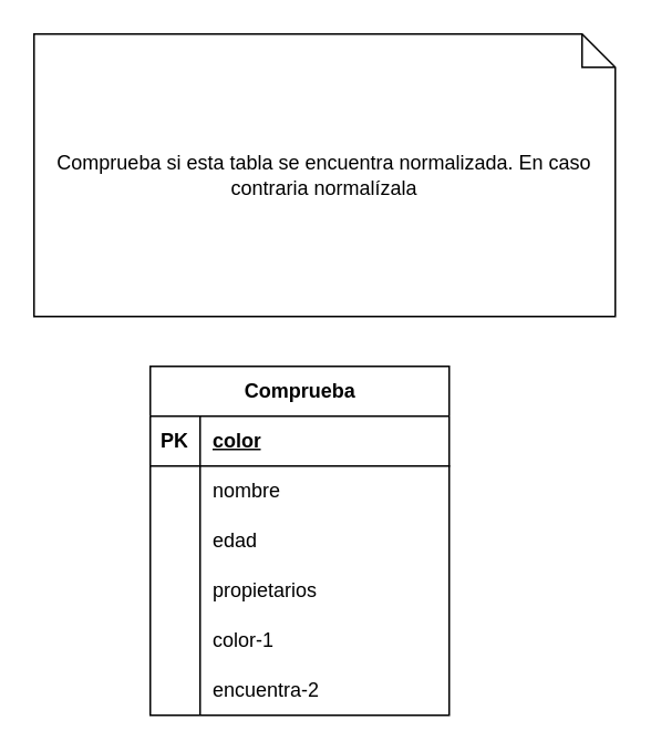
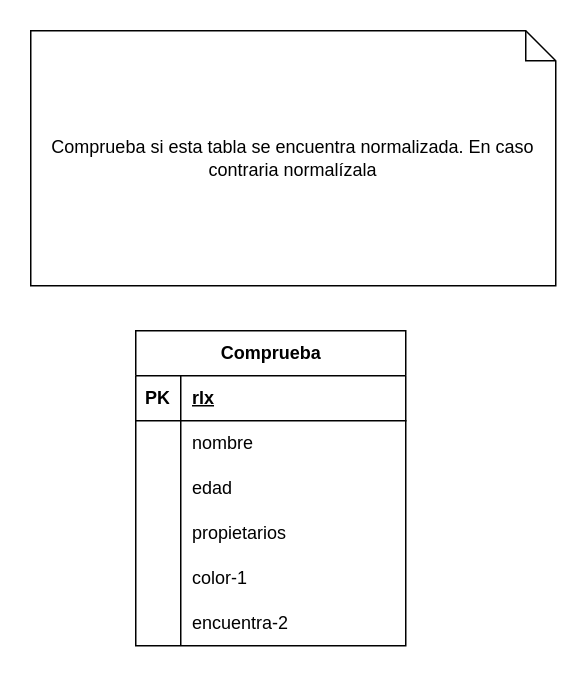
  <mxCell id="0" />
  <mxCell id="1" parent="0" />
  <mxCell id="2" value="Comprueba" style="shape=table;startSize=30;container=1;collapsible=1;childLayout=tableLayout;fixedRows=1;rowLines=0;fontStyle=1;align=center;resizeLast=1;html=1;" vertex="1" parent="1"><mxGeometry x="90" y="220" width="180" height="210" as="geometry"><mxRectangle x="330" y="220" width="80" height="30" as="alternateBounds" /></mxGeometry></mxCell>
  <mxCell id="3" value="" style="shape=tableRow;horizontal=0;startSize=0;swimlaneHead=0;swimlaneBody=0;fillColor=none;collapsible=0;dropTarget=0;points=[[0,0.5],[1,0.5]];portConstraint=eastwest;top=0;left=0;right=0;bottom=1;" vertex="1" parent="2"><mxGeometry y="30" width="180" height="30" as="geometry" /></mxCell>
  <mxCell id="4" value="PK" style="shape=partialRectangle;connectable=0;fillColor=none;top=0;left=0;bottom=0;right=0;fontStyle=1;overflow=hidden;whiteSpace=wrap;html=1;" vertex="1" parent="3"><mxGeometry width="30" height="30" as="geometry"><mxRectangle width="30" height="30" as="alternateBounds" /></mxGeometry></mxCell>
- <mxCell id="5" value="color" style="shape=partialRectangle;connectable=0;fillColor=none;top=0;left=0;bottom=0;right=0;align=left;spacingLeft=6;fontStyle=5;overflow=hidden;whiteSpace=wrap;html=1;" vertex="1" parent="3"><mxGeometry x="30" width="150" height="30" as="geometry"><mxRectangle width="150" height="30" as="alternateBounds" /></mxGeometry></mxCell>
+ <mxCell id="5" value="rlx" style="shape=partialRectangle;connectable=0;fillColor=none;top=0;left=0;bottom=0;right=0;align=left;spacingLeft=6;fontStyle=5;overflow=hidden;whiteSpace=wrap;html=1;" vertex="1" parent="3"><mxGeometry x="30" width="150" height="30" as="geometry"><mxRectangle width="150" height="30" as="alternateBounds" /></mxGeometry></mxCell>
  <mxCell id="6" value="" style="shape=tableRow;horizontal=0;startSize=0;swimlaneHead=0;swimlaneBody=0;fillColor=none;collapsible=0;dropTarget=0;points=[[0,0.5],[1,0.5]];portConstraint=eastwest;top=0;left=0;right=0;bottom=0;" vertex="1" parent="2"><mxGeometry y="60" width="180" height="30" as="geometry" /></mxCell>
  <mxCell id="7" value="" style="shape=partialRectangle;connectable=0;fillColor=none;top=0;left=0;bottom=0;right=0;editable=1;overflow=hidden;whiteSpace=wrap;html=1;" vertex="1" parent="6"><mxGeometry width="30" height="30" as="geometry"><mxRectangle width="30" height="30" as="alternateBounds" /></mxGeometry></mxCell>
  <mxCell id="8" value="nombre" style="shape=partialRectangle;connectable=0;fillColor=none;top=0;left=0;bottom=0;right=0;align=left;spacingLeft=6;overflow=hidden;whiteSpace=wrap;html=1;" vertex="1" parent="6"><mxGeometry x="30" width="150" height="30" as="geometry"><mxRectangle width="150" height="30" as="alternateBounds" /></mxGeometry></mxCell>
  <mxCell id="9" value="" style="shape=tableRow;horizontal=0;startSize=0;swimlaneHead=0;swimlaneBody=0;fillColor=none;collapsible=0;dropTarget=0;points=[[0,0.5],[1,0.5]];portConstraint=eastwest;top=0;left=0;right=0;bottom=0;" vertex="1" parent="2"><mxGeometry y="90" width="180" height="30" as="geometry" /></mxCell>
  <mxCell id="10" value="" style="shape=partialRectangle;connectable=0;fillColor=none;top=0;left=0;bottom=0;right=0;editable=1;overflow=hidden;whiteSpace=wrap;html=1;" vertex="1" parent="9"><mxGeometry width="30" height="30" as="geometry"><mxRectangle width="30" height="30" as="alternateBounds" /></mxGeometry></mxCell>
  <mxCell id="11" value="edad" style="shape=partialRectangle;connectable=0;fillColor=none;top=0;left=0;bottom=0;right=0;align=left;spacingLeft=6;overflow=hidden;whiteSpace=wrap;html=1;" vertex="1" parent="9"><mxGeometry x="30" width="150" height="30" as="geometry"><mxRectangle width="150" height="30" as="alternateBounds" /></mxGeometry></mxCell>
  <mxCell id="12" value="" style="shape=tableRow;horizontal=0;startSize=0;swimlaneHead=0;swimlaneBody=0;fillColor=none;collapsible=0;dropTarget=0;points=[[0,0.5],[1,0.5]];portConstraint=eastwest;top=0;left=0;right=0;bottom=0;" vertex="1" parent="2"><mxGeometry y="120" width="180" height="30" as="geometry" /></mxCell>
  <mxCell id="13" value="" style="shape=partialRectangle;connectable=0;fillColor=none;top=0;left=0;bottom=0;right=0;editable=1;overflow=hidden;whiteSpace=wrap;html=1;" vertex="1" parent="12"><mxGeometry width="30" height="30" as="geometry"><mxRectangle width="30" height="30" as="alternateBounds" /></mxGeometry></mxCell>
  <mxCell id="14" value="propietarios" style="shape=partialRectangle;connectable=0;fillColor=none;top=0;left=0;bottom=0;right=0;align=left;spacingLeft=6;overflow=hidden;whiteSpace=wrap;html=1;" vertex="1" parent="12"><mxGeometry x="30" width="150" height="30" as="geometry"><mxRectangle width="150" height="30" as="alternateBounds" /></mxGeometry></mxCell>
  <mxCell id="15" style="shape=tableRow;horizontal=0;startSize=0;swimlaneHead=0;swimlaneBody=0;fillColor=none;collapsible=0;dropTarget=0;points=[[0,0.5],[1,0.5]];portConstraint=eastwest;top=0;left=0;right=0;bottom=0;" vertex="1" parent="2"><mxGeometry y="150" width="180" height="30" as="geometry" /></mxCell>
  <mxCell id="16" style="shape=partialRectangle;connectable=0;fillColor=none;top=0;left=0;bottom=0;right=0;editable=1;overflow=hidden;whiteSpace=wrap;html=1;" vertex="1" parent="15"><mxGeometry width="30" height="30" as="geometry"><mxRectangle width="30" height="30" as="alternateBounds" /></mxGeometry></mxCell>
  <mxCell id="17" value="color-1" style="shape=partialRectangle;connectable=0;fillColor=none;top=0;left=0;bottom=0;right=0;align=left;spacingLeft=6;overflow=hidden;whiteSpace=wrap;html=1;" vertex="1" parent="15"><mxGeometry x="30" width="150" height="30" as="geometry"><mxRectangle width="150" height="30" as="alternateBounds" /></mxGeometry></mxCell>
  <mxCell id="18" style="shape=tableRow;horizontal=0;startSize=0;swimlaneHead=0;swimlaneBody=0;fillColor=none;collapsible=0;dropTarget=0;points=[[0,0.5],[1,0.5]];portConstraint=eastwest;top=0;left=0;right=0;bottom=0;" vertex="1" parent="2"><mxGeometry y="180" width="180" height="30" as="geometry" /></mxCell>
  <mxCell id="19" style="shape=partialRectangle;connectable=0;fillColor=none;top=0;left=0;bottom=0;right=0;editable=1;overflow=hidden;whiteSpace=wrap;html=1;" vertex="1" parent="18"><mxGeometry width="30" height="30" as="geometry"><mxRectangle width="30" height="30" as="alternateBounds" /></mxGeometry></mxCell>
  <mxCell id="20" value="encuentra-2" style="shape=partialRectangle;connectable=0;fillColor=none;top=0;left=0;bottom=0;right=0;align=left;spacingLeft=6;overflow=hidden;whiteSpace=wrap;html=1;" vertex="1" parent="18"><mxGeometry x="30" width="150" height="30" as="geometry"><mxRectangle width="150" height="30" as="alternateBounds" /></mxGeometry></mxCell>
  <mxCell id="21" value="Comprueba si esta tabla se encuentra normalizada. En caso contraria normalízala" style="shape=note;size=20;whiteSpace=wrap;html=1;" vertex="1" parent="1"><mxGeometry x="20" y="20" width="350" height="170" as="geometry" /></mxCell>
